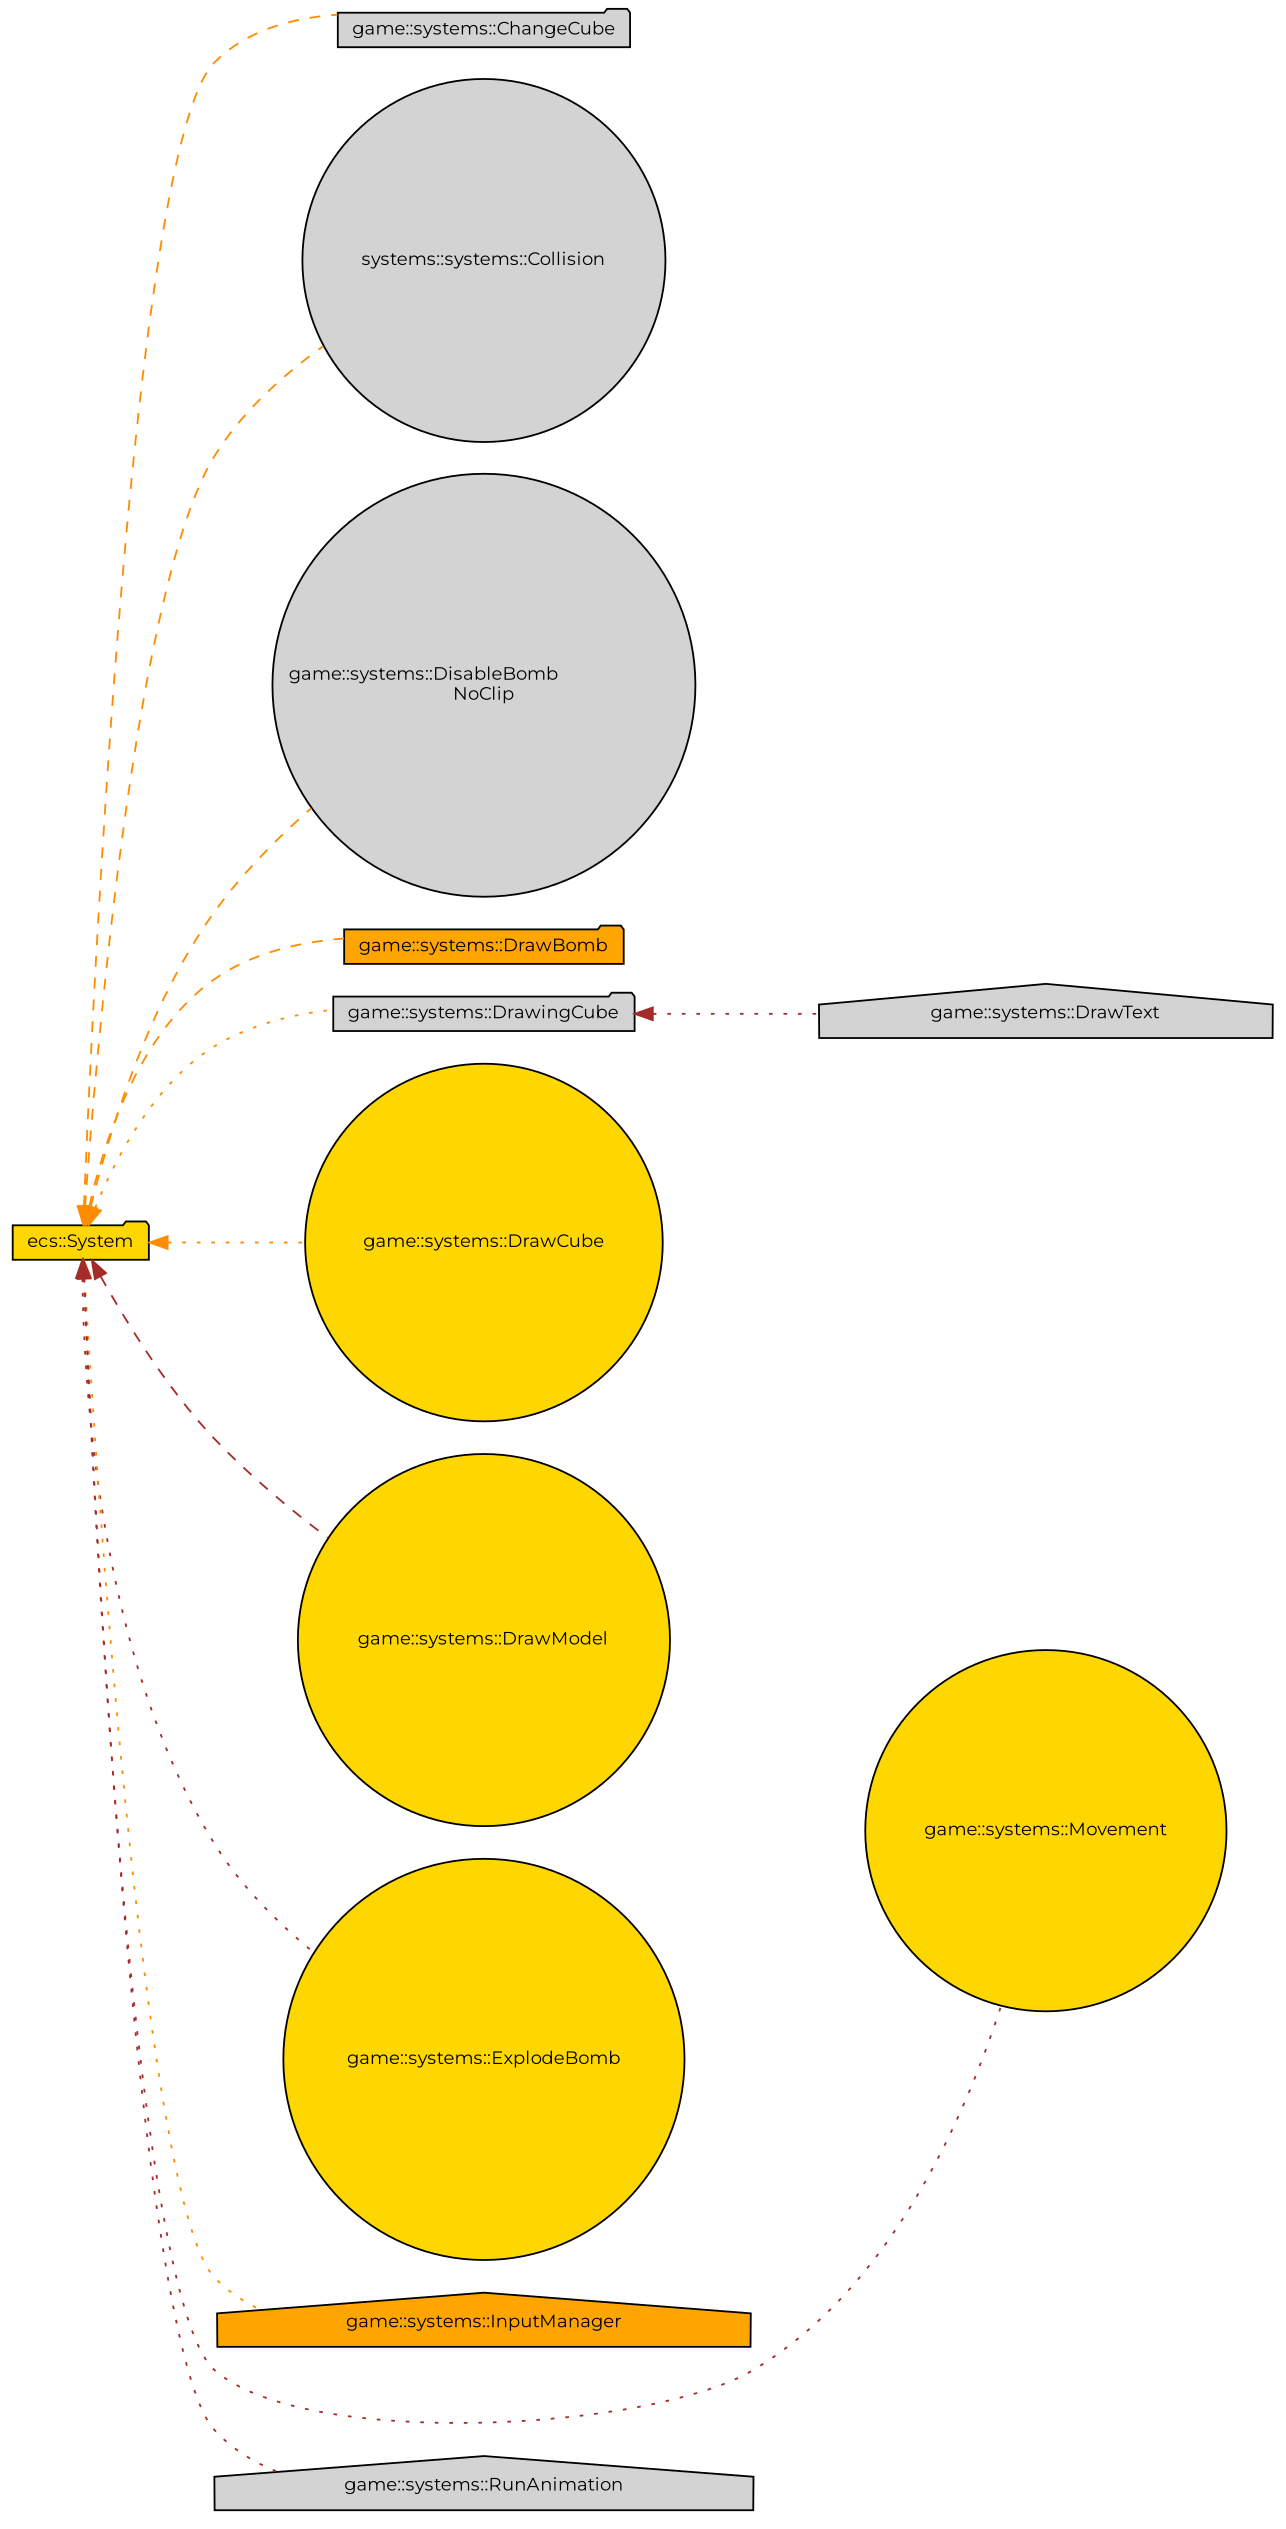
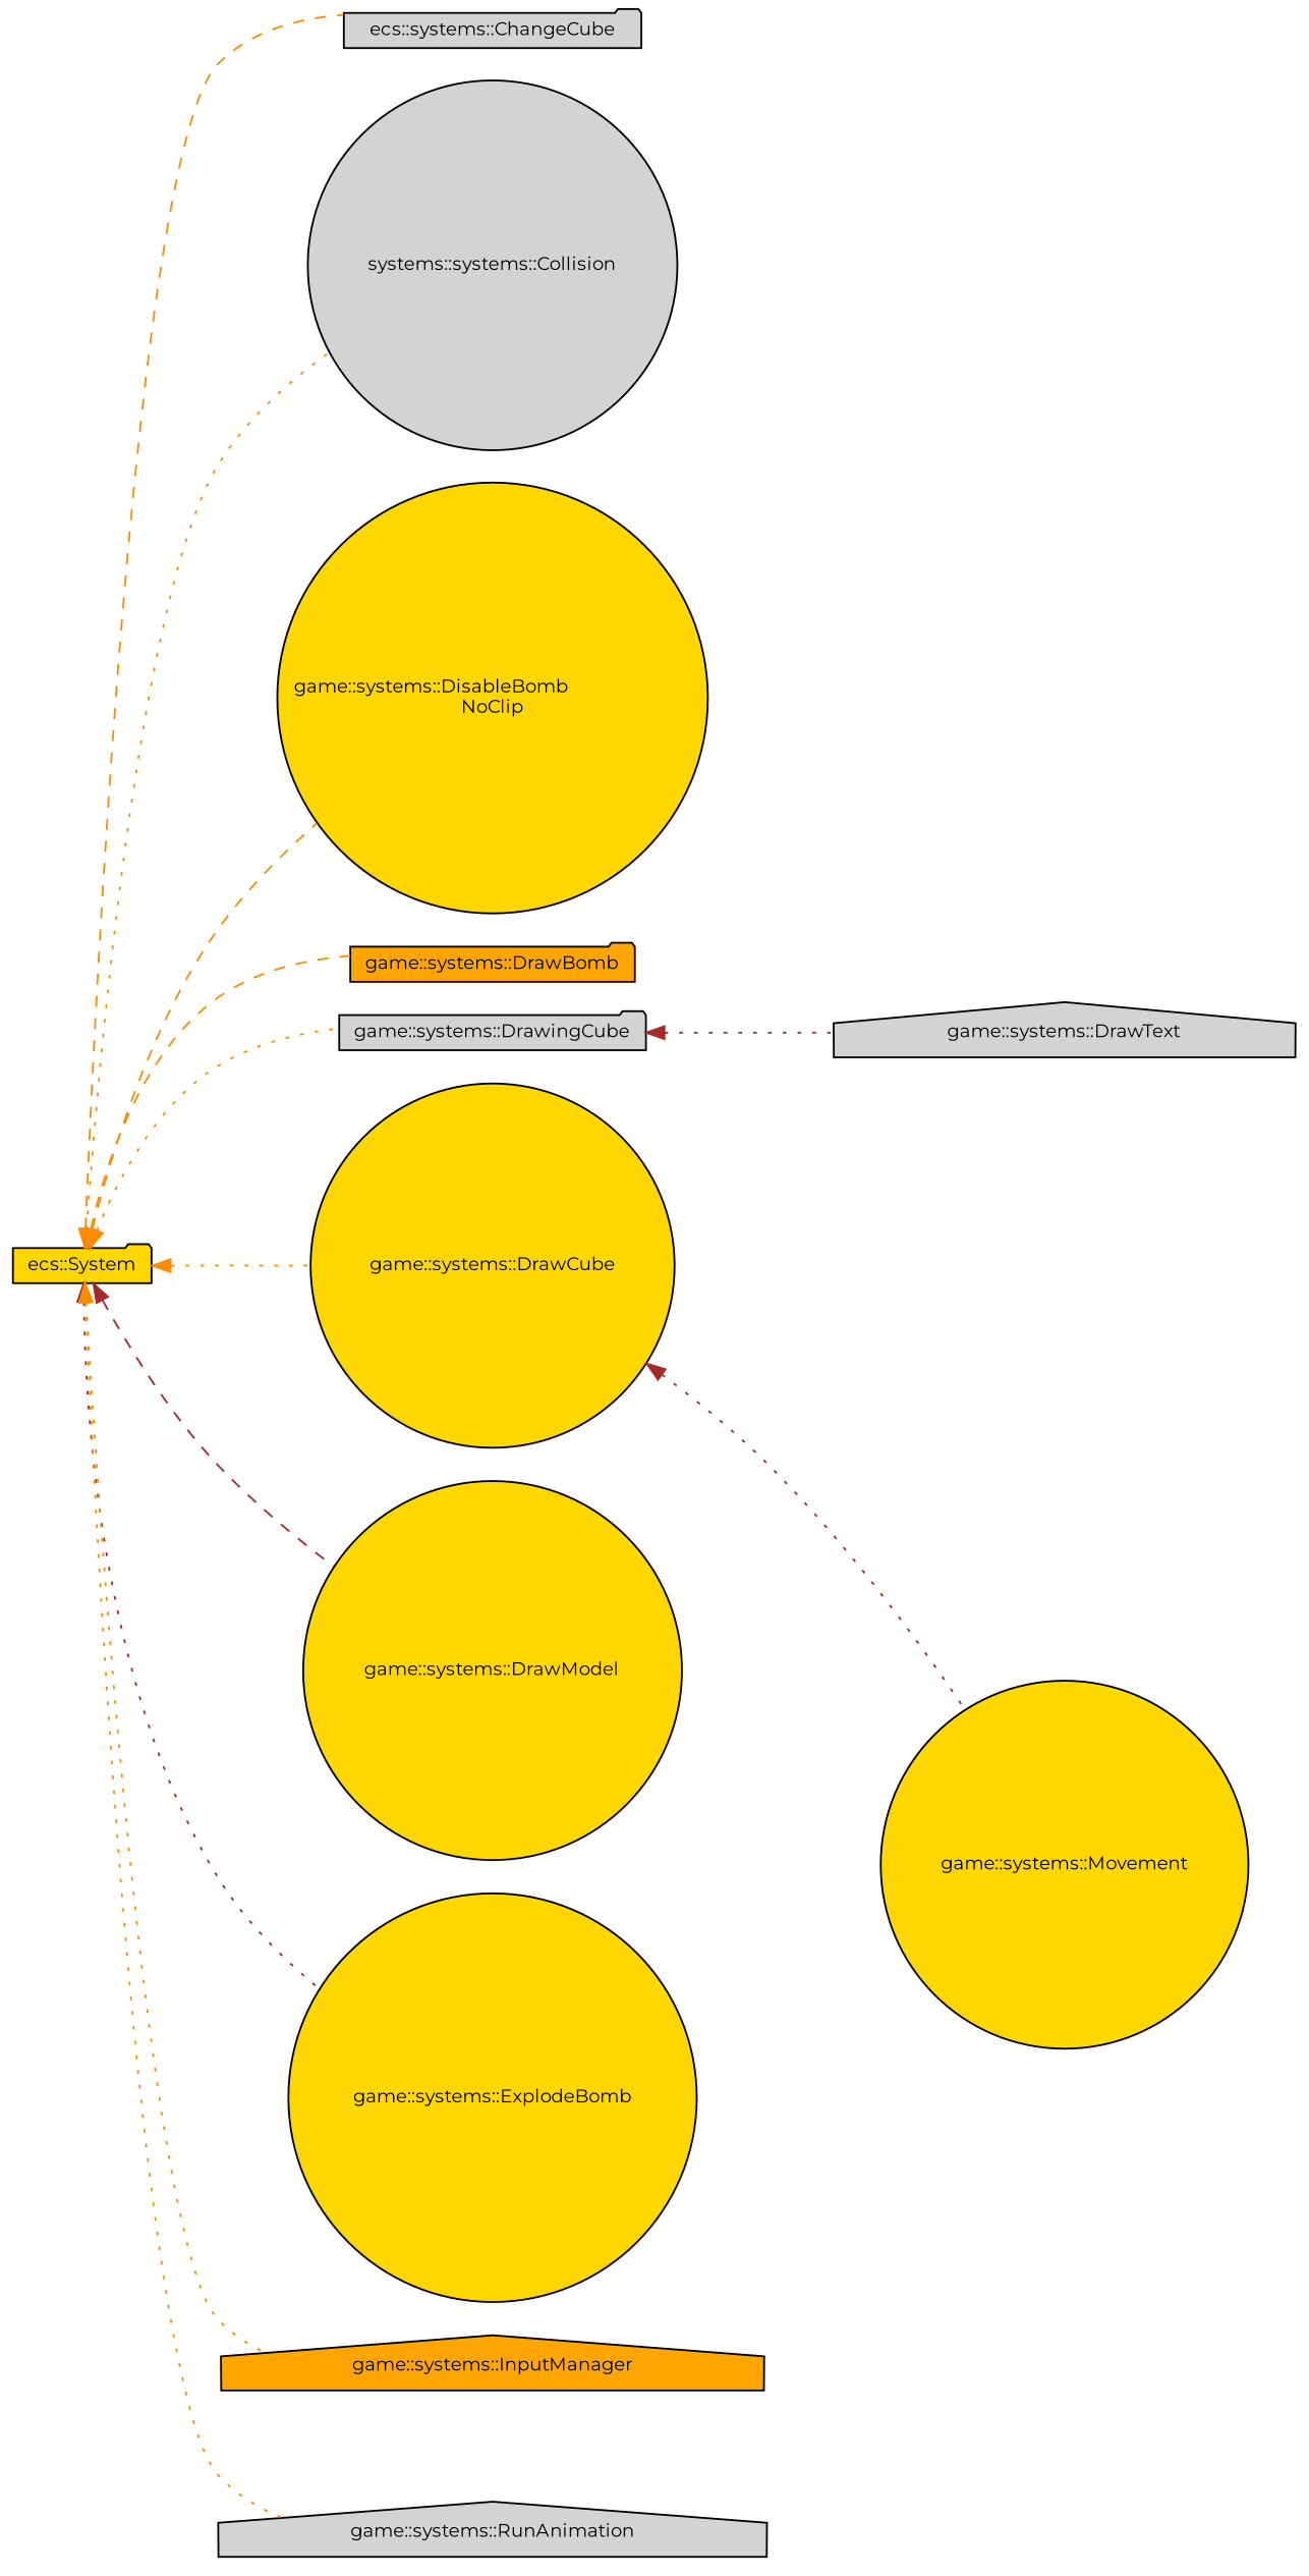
  digraph {
    fontname=Montserrat
    rankdir=LR
    node [color=black fillcolor=gold fontname=Montserrat fontsize=10 shape=circle style=filled]
    edge [color=darkorange dir=back fontname=Montserrat fontsize=10 labelfontname=Helvetica labelfontsize=10 style=dotted]
    n1 [fontcolor=black height=0.2 label="ecs::System" shape=folder width=0.4]
-   n2 [fillcolor=lightgrey height=0.2 label="game::systems::ChangeCube" shape=folder width=0.4]
+   n2 [fillcolor=lightgrey height=0.2 label="ecs::systems::ChangeCube" shape=folder width=0.4]
    n3 [fillcolor=lightgrey height=0.2 label="systems::systems::Collision" width=0.4]
-   n4 [fillcolor=lightgrey height=0.2 label="game::systems::DisableBomb\lNoClip" width=0.4]
+   n4 [height=0.2 label="game::systems::DisableBomb\lNoClip" width=0.4]
    n5 [fillcolor=orange height=0.2 label="game::systems::DrawBomb" shape=folder width=0.4]
    n6 [height=0.2 label="game::systems::DrawCube" width=0.4]
    n7 [fillcolor=lightgrey height=0.2 label="game::systems::DrawingCube" shape=folder width=0.4]
    n8 [height=0.2 label="game::systems::DrawModel" width=0.4]
    n9 [height=0.2 label="game::systems::ExplodeBomb" width=0.4]
    n10 [fillcolor=orange height=0.2 label="game::systems::InputManager" shape=house width=0.4]
    n11 [height=0.2 label="game::systems::Movement" width=0.4]
    n12 [fillcolor=lightgrey height=0.2 label="game::systems::RunAnimation" shape=house width=0.4]
    n13 [fillcolor=lightgrey height=0.2 label="game::systems::DrawText" shape=house width=0.4]
    n1 -> n2 [style=dashed]
-   n1 -> n3 [style=dashed]
+   n1 -> n3
    n1 -> n4 [style=dashed]
    n1 -> n5 [style=dashed]
    n1 -> n6
    n1 -> n7
    n1 -> n8 [color=brown style=dashed]
    n1 -> n9 [color=brown]
    n1 -> n10
-   n1 -> n11 [color=brown]
-   n1 -> n12 [color=brown]
+   n6 -> n11 [color=brown]
+   n1 -> n12
    n7 -> n13 [color=brown]
  }
